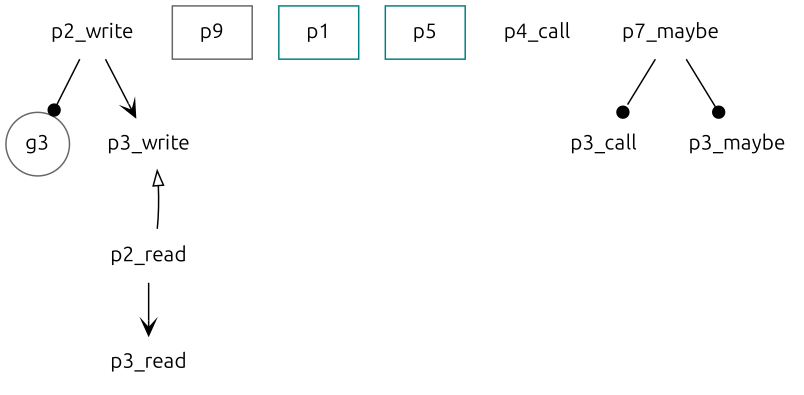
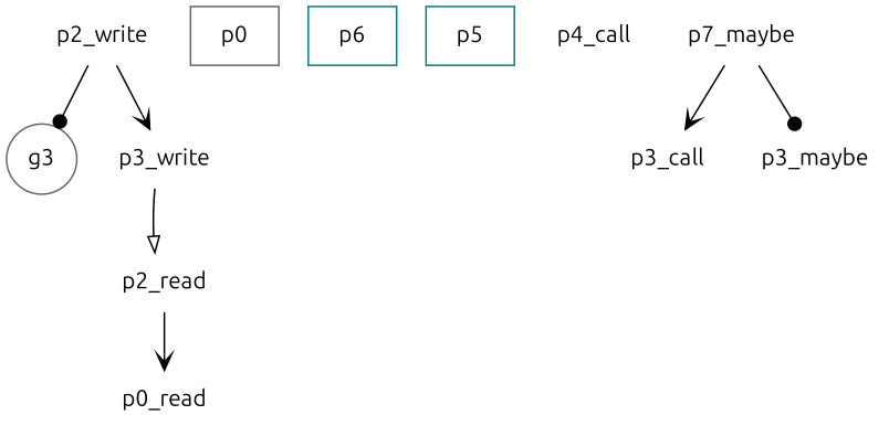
  digraph {
    fontname=Ubuntu
    splies=true
    node [color=gray40 fontname=Ubuntu shape=none]
    edge [arrowhead=vee fontname=Ubuntu]
    g3 [shape=circle]
-   p0 [shape=box label=p9]
-   p1 [color=teal shape=box]
+   p0 [shape=box]
+   p1 [color=teal shape=box label=p6]
    p5 [color=teal shape=box]
    p2_read
-   p3_read
+   p3_read [label=p0_read]
    p3_write [color=teal]
    p2_write [color=teal]
    n9 [color=teal label=p4_call]
    n10 [label=p7_maybe]
    p3_call
    p3_maybe
    p2_read -> p3_read
-   p2_read -> p3_write [arrowhead=onormal]
+   p3_write -> p2_read [arrowhead=onormal]
    p2_write -> g3 [arrowhead=dot]
    p2_write -> p3_write
-   n10 -> p3_call [arrowhead=dot]
+   n10 -> p3_call
    n10 -> p3_maybe [arrowhead=dot]
  }
